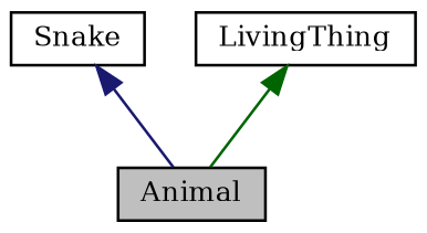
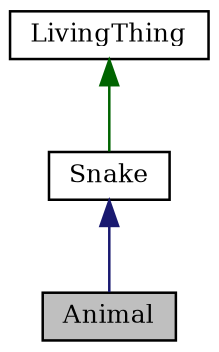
  digraph {
    fontname="DejaVu Serif"
    node [color=black fillcolor=white fontname="DejaVu Serif" fontsize=10 shape=record style=filled]
    edge [dir=back fontname="DejaVu Serif" fontsize=10 labelfontname=Helvetica labelfontsize=10 style=solid]
    n1 [fillcolor=grey75 fontcolor=black height=0.2 label=Animal width=0.4]
    n2 [height=0.2 label=Snake width=0.4]
    n3 [height=0.2 label=LivingThing width=0.4]
    n2 -> n1 [color=midnightblue]
-   n3 -> n1 [color=darkgreen]
+   n3 -> n2 [color=darkgreen]
  }
